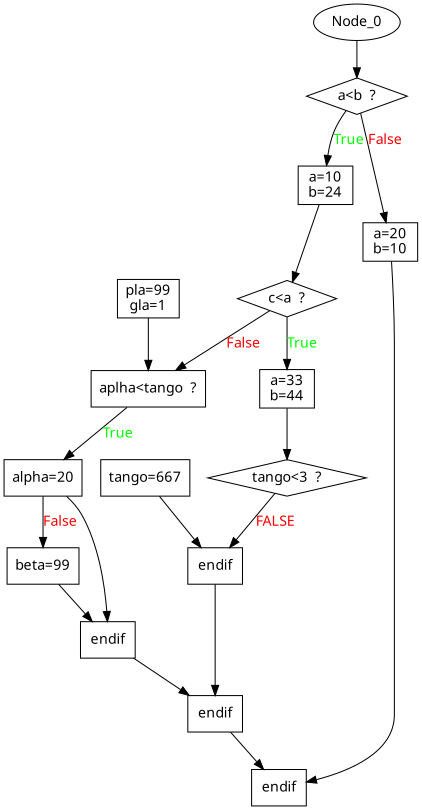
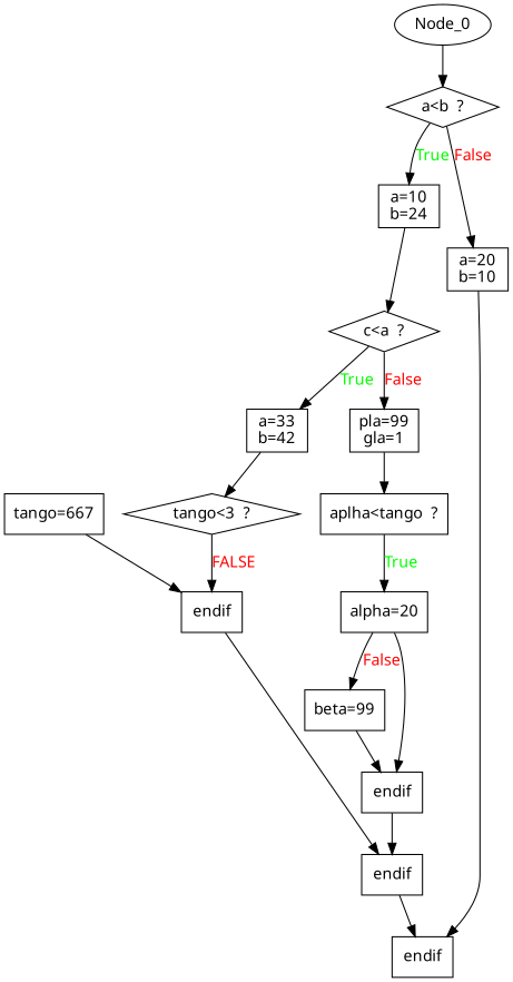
  digraph {
    fontname="Noto Sans"
    node [fontname="Noto Sans" shape=box]
    edge [fontname="Noto Sans"]
    n1 [label="a<b  ?" shape=diamond]
    n2 [label="a=10\nb=24"]
    n3 [label="a=20\nb=10"]
    n4 [label="c<a  ?" shape=diamond]
    n5 [label=endif]
-   n6 [label="a=33\nb=44"]
+   n6 [label="a=33\nb=42"]
    n7 [label="pla=99\ngla=1"]
    n8 [label="tango<3  ?" shape=diamond]
    n9 [label="aplha<tango  ?"]
    n10 [label=endif]
    n11 [label="tango=667"]
    n12 [label=endif]
    n13 [label="alpha=20"]
    n14 [label="beta=99"]
    n15 [label=endif]
    Node_0 [shape=""]
    n1 -> n2 [fontcolor=GREEN label=True]
    n1 -> n3 [fontcolor=RED label=False]
    n2 -> n4
    n3 -> n5
    n4 -> n6 [fontcolor=GREEN label=True]
-   n4 -> n9 [fontcolor=RED label=False]
+   n4 -> n7 [fontcolor=RED label=False]
    n6 -> n8
    n7 -> n9
    n8 -> n10 [fontcolor=RED label=FALSE]
    n9 -> n13 [fontcolor=GREEN label=True]
    n10 -> n12
    n11 -> n10
    n12 -> n5
    n13 -> n14 [fontcolor=RED label=False]
    n13 -> n15
    n14 -> n15
    n15 -> n12
    Node_0 -> n1
  }
